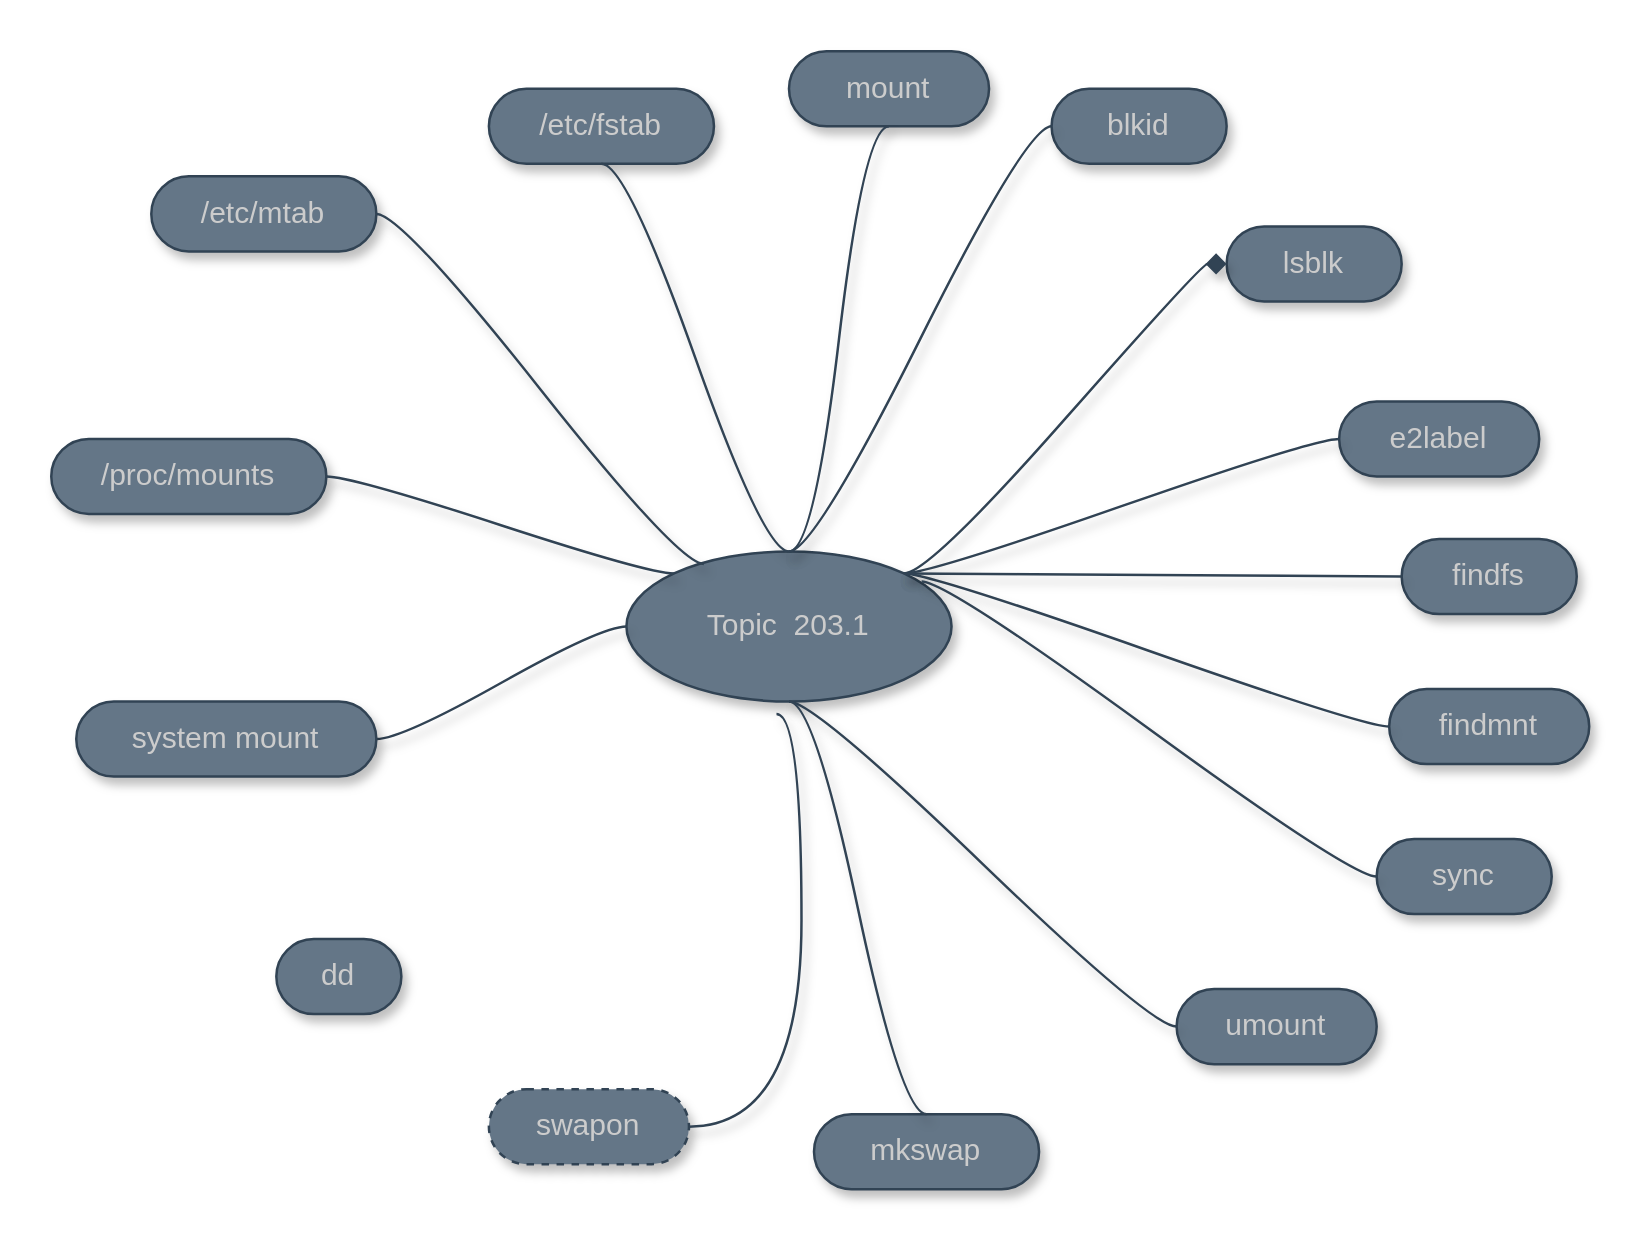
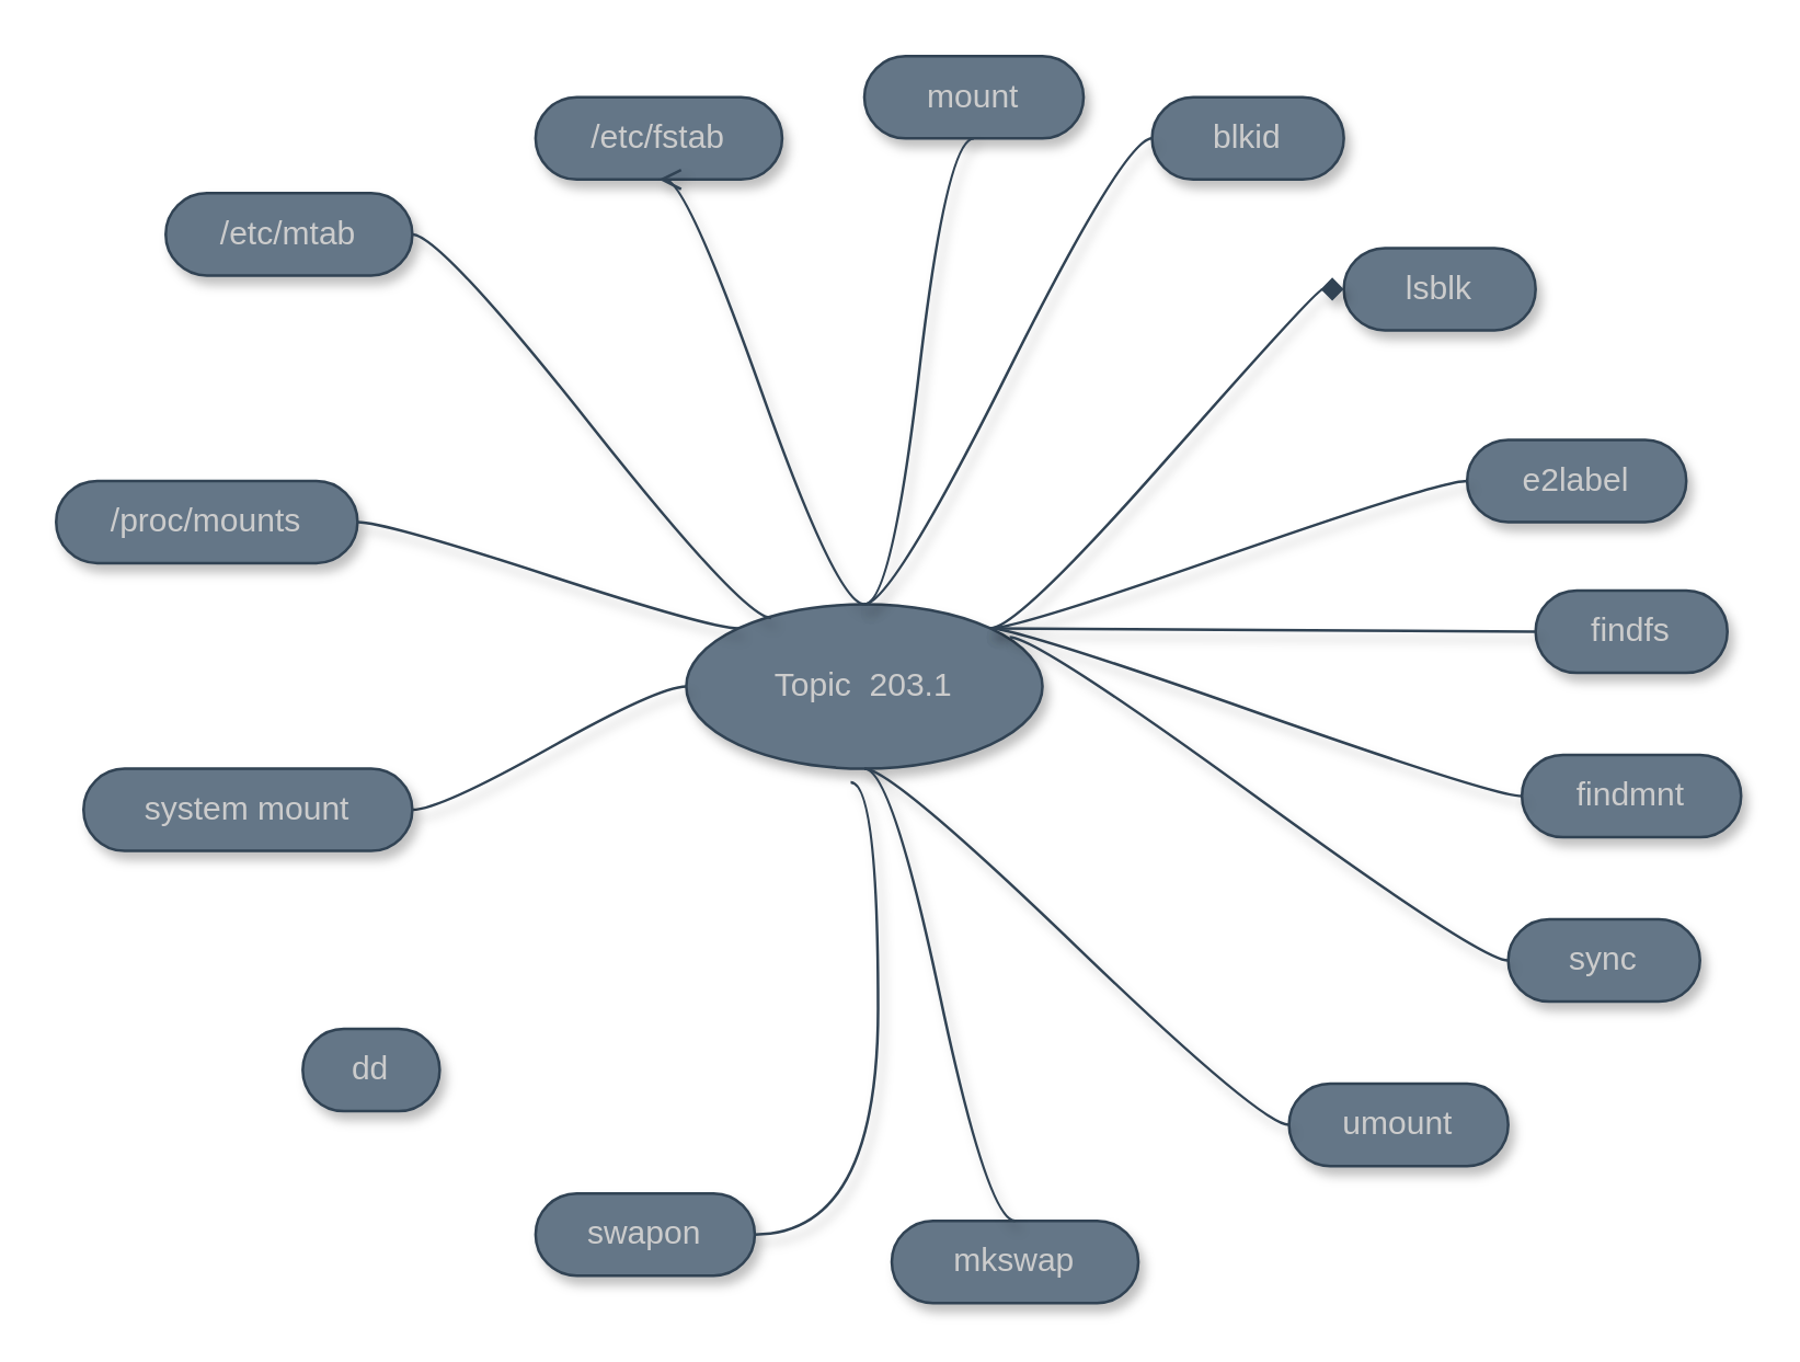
  <mxCell id="0" />
  <mxCell id="1" parent="0" />
  <mxCell id="2" value="Topic&amp;nbsp; 203.1" style="ellipse;whiteSpace=wrap;html=1;align=center;treeFolding=1;treeMoving=1;newEdgeStyle={&quot;edgeStyle&quot;:&quot;entityRelationEdgeStyle&quot;,&quot;startArrow&quot;:&quot;none&quot;,&quot;endArrow&quot;:&quot;none&quot;,&quot;segment&quot;:10,&quot;curved&quot;:1};fillColor=#647687;fontColor=#CCCCCC;strokeColor=#314354;shadow=1;sketch=0;" parent="1" vertex="1"><mxGeometry x="250" y="220" width="130" height="60" as="geometry" /></mxCell>
  <mxCell id="3" value="" style="edgeStyle=entityRelationEdgeStyle;startArrow=none;endArrow=none;segment=10;curved=1;exitX=0;exitY=0.5;exitDx=0;exitDy=0;entryX=1;entryY=0.5;entryDx=0;entryDy=0;fillColor=#647687;strokeColor=#314354;shadow=1;fontColor=#CCCCCC;sketch=0;" parent="1" source="2" target="4" edge="1"><mxGeometry relative="1" as="geometry"><mxPoint x="81.2" y="764.5" as="sourcePoint" /><mxPoint x="-50" y="595" as="targetPoint" /></mxGeometry></mxCell>
  <mxCell id="4" value="system mount" style="whiteSpace=wrap;html=1;rounded=1;arcSize=50;align=center;verticalAlign=middle;strokeWidth=1;autosize=1;spacing=4;treeFolding=1;treeMoving=1;newEdgeStyle={&quot;edgeStyle&quot;:&quot;entityRelationEdgeStyle&quot;,&quot;startArrow&quot;:&quot;none&quot;,&quot;endArrow&quot;:&quot;none&quot;,&quot;segment&quot;:10,&quot;curved&quot;:1};fillColor=#647687;fontColor=#CCCCCC;strokeColor=#314354;shadow=1;sketch=0;" parent="1" vertex="1"><mxGeometry x="30" y="280" width="120" height="30" as="geometry" /></mxCell>
  <mxCell id="5" value="dd" style="whiteSpace=wrap;html=1;rounded=1;arcSize=50;align=center;verticalAlign=middle;strokeWidth=1;autosize=1;spacing=4;treeFolding=1;treeMoving=1;newEdgeStyle={&quot;edgeStyle&quot;:&quot;entityRelationEdgeStyle&quot;,&quot;startArrow&quot;:&quot;none&quot;,&quot;endArrow&quot;:&quot;none&quot;,&quot;segment&quot;:10,&quot;curved&quot;:1};fillColor=#647687;fontColor=#CCCCCC;strokeColor=#314354;shadow=1;sketch=0;" parent="1" vertex="1"><mxGeometry x="110" y="375" width="50" height="30" as="geometry" /></mxCell>
  <mxCell id="6" value="/etc/mtab" style="whiteSpace=wrap;html=1;rounded=1;arcSize=50;align=center;verticalAlign=middle;strokeWidth=1;autosize=1;spacing=4;treeFolding=1;treeMoving=1;newEdgeStyle={&quot;edgeStyle&quot;:&quot;entityRelationEdgeStyle&quot;,&quot;startArrow&quot;:&quot;none&quot;,&quot;endArrow&quot;:&quot;none&quot;,&quot;segment&quot;:10,&quot;curved&quot;:1};fillColor=#647687;fontColor=#CCCCCC;strokeColor=#314354;shadow=1;sketch=0;" parent="1" vertex="1"><mxGeometry x="60" y="70" width="90" height="30" as="geometry" /></mxCell>
  <mxCell id="7" value="" style="edgeStyle=entityRelationEdgeStyle;startArrow=none;endArrow=none;segment=10;curved=1;exitX=0.238;exitY=0.083;exitDx=0;exitDy=0;fillColor=#647687;strokeColor=#314354;shadow=1;fontColor=#CCCCCC;sketch=0;exitPerimeter=0;" parent="1" source="2" target="6" edge="1"><mxGeometry relative="1" as="geometry" /></mxCell>
  <mxCell id="8" value="/proc/mounts" style="whiteSpace=wrap;html=1;rounded=1;arcSize=50;align=center;verticalAlign=middle;strokeWidth=1;autosize=1;spacing=4;treeFolding=1;treeMoving=1;newEdgeStyle={&quot;edgeStyle&quot;:&quot;entityRelationEdgeStyle&quot;,&quot;startArrow&quot;:&quot;none&quot;,&quot;endArrow&quot;:&quot;none&quot;,&quot;segment&quot;:10,&quot;curved&quot;:1};fillColor=#647687;fontColor=#CCCCCC;strokeColor=#314354;shadow=1;sketch=0;" parent="1" vertex="1"><mxGeometry x="20" y="175" width="110" height="30" as="geometry" /></mxCell>
  <mxCell id="9" value="" style="edgeStyle=entityRelationEdgeStyle;startArrow=none;endArrow=none;segment=10;curved=1;exitX=0;exitY=0;exitDx=0;exitDy=0;fillColor=#647687;strokeColor=#314354;shadow=1;fontColor=#CCCCCC;sketch=0;" parent="1" source="2" target="8" edge="1"><mxGeometry relative="1" as="geometry"><mxPoint x="190" y="80" as="sourcePoint" /></mxGeometry></mxCell>
  <mxCell id="10" value="mount" style="whiteSpace=wrap;html=1;rounded=1;arcSize=50;align=center;verticalAlign=middle;strokeWidth=1;autosize=1;spacing=4;treeFolding=1;treeMoving=1;newEdgeStyle={&quot;edgeStyle&quot;:&quot;entityRelationEdgeStyle&quot;,&quot;startArrow&quot;:&quot;none&quot;,&quot;endArrow&quot;:&quot;none&quot;,&quot;segment&quot;:10,&quot;curved&quot;:1};fillColor=#647687;fontColor=#CCCCCC;strokeColor=#314354;shadow=1;sketch=0;" parent="1" vertex="1"><mxGeometry x="315" y="20" width="80" height="30" as="geometry" /></mxCell>
  <mxCell id="11" value="" style="edgeStyle=entityRelationEdgeStyle;startArrow=none;endArrow=none;segment=10;curved=1;exitX=0.5;exitY=0;exitDx=0;exitDy=0;fillColor=#647687;strokeColor=#314354;shadow=1;fontColor=#CCCCCC;sketch=0;entryX=0.5;entryY=1;entryDx=0;entryDy=0;" parent="1" source="2" target="10" edge="1"><mxGeometry relative="1" as="geometry"><mxPoint x="299.02" y="280" as="sourcePoint" /></mxGeometry></mxCell>
  <mxCell id="12" value="/etc/fstab" style="whiteSpace=wrap;html=1;rounded=1;arcSize=50;align=center;verticalAlign=middle;strokeWidth=1;autosize=1;spacing=4;treeFolding=1;treeMoving=1;newEdgeStyle={&quot;edgeStyle&quot;:&quot;entityRelationEdgeStyle&quot;,&quot;startArrow&quot;:&quot;none&quot;,&quot;endArrow&quot;:&quot;none&quot;,&quot;segment&quot;:10,&quot;curved&quot;:1};fillColor=#647687;fontColor=#CCCCCC;strokeColor=#314354;shadow=1;sketch=0;" parent="1" vertex="1"><mxGeometry x="195" y="35" width="90" height="30" as="geometry" /></mxCell>
- <mxCell id="13" value="" style="edgeStyle=entityRelationEdgeStyle;startArrow=none;endArrow=none;segment=10;curved=1;exitX=0.5;exitY=0;exitDx=0;exitDy=0;fillColor=#647687;strokeColor=#314354;shadow=1;fontColor=#CCCCCC;sketch=0;entryX=0.5;entryY=1;entryDx=0;entryDy=0;" parent="1" source="2" target="12" edge="1"><mxGeometry relative="1" as="geometry"><mxPoint x="425" y="200" as="sourcePoint" /></mxGeometry></mxCell>
+ <mxCell id="13" value="" style="edgeStyle=entityRelationEdgeStyle;startArrow=none;endArrow=open;segment=10;curved=1;exitX=0.5;exitY=0;exitDx=0;exitDy=0;fillColor=#647687;strokeColor=#314354;shadow=1;fontColor=#CCCCCC;sketch=0;entryX=0.5;entryY=1;entryDx=0;entryDy=0;" parent="1" source="2" target="12" edge="1"><mxGeometry relative="1" as="geometry"><mxPoint x="425" y="200" as="sourcePoint" /></mxGeometry></mxCell>
  <mxCell id="14" value="blkid" style="whiteSpace=wrap;html=1;rounded=1;arcSize=50;align=center;verticalAlign=middle;strokeWidth=1;autosize=1;spacing=4;treeFolding=1;treeMoving=1;newEdgeStyle={&quot;edgeStyle&quot;:&quot;entityRelationEdgeStyle&quot;,&quot;startArrow&quot;:&quot;none&quot;,&quot;endArrow&quot;:&quot;none&quot;,&quot;segment&quot;:10,&quot;curved&quot;:1};fillColor=#647687;fontColor=#CCCCCC;strokeColor=#314354;shadow=1;sketch=0;" parent="1" vertex="1"><mxGeometry x="420" y="35" width="70" height="30" as="geometry" /></mxCell>
  <mxCell id="15" value="" style="edgeStyle=entityRelationEdgeStyle;startArrow=none;endArrow=none;segment=10;curved=1;exitX=0.5;exitY=0;exitDx=0;exitDy=0;fillColor=#647687;strokeColor=#314354;fontColor=#CCCCCC;shadow=1;sketch=0;" parent="1" source="2" target="14" edge="1"><mxGeometry relative="1" as="geometry"><mxPoint x="470" y="230" as="sourcePoint" /></mxGeometry></mxCell>
  <mxCell id="16" value="lsblk" style="whiteSpace=wrap;html=1;rounded=1;arcSize=50;align=center;verticalAlign=middle;strokeWidth=1;autosize=1;spacing=4;treeFolding=1;treeMoving=1;newEdgeStyle={&quot;edgeStyle&quot;:&quot;entityRelationEdgeStyle&quot;,&quot;startArrow&quot;:&quot;none&quot;,&quot;endArrow&quot;:&quot;none&quot;,&quot;segment&quot;:10,&quot;curved&quot;:1};fillColor=#647687;fontColor=#CCCCCC;strokeColor=#314354;shadow=1;sketch=0;" parent="1" vertex="1"><mxGeometry x="490" y="90" width="70" height="30" as="geometry" /></mxCell>
  <mxCell id="17" value="" style="edgeStyle=entityRelationEdgeStyle;startArrow=none;endArrow=diamond;segment=10;curved=1;exitX=1;exitY=0;exitDx=0;exitDy=0;fillColor=#647687;strokeColor=#314354;shadow=1;fontColor=#CCCCCC;sketch=0;" parent="1" source="2" target="16" edge="1"><mxGeometry relative="1" as="geometry"><mxPoint x="460" y="260" as="sourcePoint" /></mxGeometry></mxCell>
  <mxCell id="18" value="e2label" style="whiteSpace=wrap;html=1;rounded=1;arcSize=50;align=center;verticalAlign=middle;strokeWidth=1;autosize=1;spacing=4;treeFolding=1;treeMoving=1;newEdgeStyle={&quot;edgeStyle&quot;:&quot;entityRelationEdgeStyle&quot;,&quot;startArrow&quot;:&quot;none&quot;,&quot;endArrow&quot;:&quot;none&quot;,&quot;segment&quot;:10,&quot;curved&quot;:1};fillColor=#647687;fontColor=#CCCCCC;strokeColor=#314354;shadow=1;sketch=0;" parent="1" vertex="1"><mxGeometry x="535" y="160" width="80" height="30" as="geometry" /></mxCell>
  <mxCell id="19" value="" style="edgeStyle=entityRelationEdgeStyle;startArrow=none;endArrow=none;segment=10;curved=1;exitX=1;exitY=0;exitDx=0;exitDy=0;fillColor=#647687;strokeColor=#314354;shadow=1;fontColor=#CCCCCC;sketch=0;" parent="1" source="2" target="18" edge="1"><mxGeometry relative="1" as="geometry"><mxPoint x="370.962" y="238.787" as="sourcePoint" /></mxGeometry></mxCell>
  <mxCell id="20" value="umount" style="whiteSpace=wrap;html=1;rounded=1;arcSize=50;align=center;verticalAlign=middle;strokeWidth=1;autosize=1;spacing=4;treeFolding=1;treeMoving=1;newEdgeStyle={&quot;edgeStyle&quot;:&quot;entityRelationEdgeStyle&quot;,&quot;startArrow&quot;:&quot;none&quot;,&quot;endArrow&quot;:&quot;none&quot;,&quot;segment&quot;:10,&quot;curved&quot;:1};fillColor=#647687;fontColor=#CCCCCC;strokeColor=#314354;shadow=1;sketch=0;" parent="1" vertex="1"><mxGeometry x="470" y="395" width="80" height="30" as="geometry" /></mxCell>
  <mxCell id="21" value="" style="edgeStyle=entityRelationEdgeStyle;startArrow=none;endArrow=none;segment=10;curved=1;exitX=0.5;exitY=1;exitDx=0;exitDy=0;fillColor=#647687;strokeColor=#314354;shadow=1;fontColor=#CCCCCC;sketch=0;" parent="1" source="2" target="20" edge="1"><mxGeometry relative="1" as="geometry"><mxPoint x="370.962" y="238.787" as="sourcePoint" /></mxGeometry></mxCell>
  <mxCell id="22" value="findmnt" style="whiteSpace=wrap;html=1;rounded=1;arcSize=50;align=center;verticalAlign=middle;strokeWidth=1;autosize=1;spacing=4;treeFolding=1;treeMoving=1;newEdgeStyle={&quot;edgeStyle&quot;:&quot;entityRelationEdgeStyle&quot;,&quot;startArrow&quot;:&quot;none&quot;,&quot;endArrow&quot;:&quot;none&quot;,&quot;segment&quot;:10,&quot;curved&quot;:1};fillColor=#647687;fontColor=#CCCCCC;strokeColor=#314354;shadow=1;sketch=0;" parent="1" vertex="1"><mxGeometry x="555" y="275" width="80" height="30" as="geometry" /></mxCell>
  <mxCell id="23" value="" style="edgeStyle=entityRelationEdgeStyle;startArrow=none;endArrow=none;segment=10;curved=1;exitX=1;exitY=0;exitDx=0;exitDy=0;fillColor=#647687;strokeColor=#314354;shadow=1;fontColor=#CCCCCC;sketch=0;" parent="1" source="2" target="22" edge="1"><mxGeometry relative="1" as="geometry"><mxPoint x="360.002" y="363.787" as="sourcePoint" /></mxGeometry></mxCell>
  <mxCell id="24" value="findfs" style="whiteSpace=wrap;html=1;rounded=1;arcSize=50;align=center;verticalAlign=middle;strokeWidth=1;autosize=1;spacing=4;treeFolding=1;treeMoving=1;newEdgeStyle={&quot;edgeStyle&quot;:&quot;entityRelationEdgeStyle&quot;,&quot;startArrow&quot;:&quot;none&quot;,&quot;endArrow&quot;:&quot;none&quot;,&quot;segment&quot;:10,&quot;curved&quot;:1};fillColor=#647687;fontColor=#CCCCCC;strokeColor=#314354;shadow=1;sketch=0;" parent="1" vertex="1"><mxGeometry x="560" y="215" width="70" height="30" as="geometry" /></mxCell>
  <mxCell id="25" value="" style="edgeStyle=entityRelationEdgeStyle;startArrow=none;endArrow=none;segment=10;curved=1;exitX=1;exitY=0;exitDx=0;exitDy=0;fillColor=#647687;strokeColor=#314354;shadow=1;fontColor=#CCCCCC;sketch=0;" parent="1" source="2" target="24" edge="1"><mxGeometry relative="1" as="geometry"><mxPoint x="380.962" y="248.787" as="sourcePoint" /></mxGeometry></mxCell>
  <mxCell id="26" value="sync" style="whiteSpace=wrap;html=1;rounded=1;arcSize=50;align=center;verticalAlign=middle;strokeWidth=1;autosize=1;spacing=4;treeFolding=1;treeMoving=1;newEdgeStyle={&quot;edgeStyle&quot;:&quot;entityRelationEdgeStyle&quot;,&quot;startArrow&quot;:&quot;none&quot;,&quot;endArrow&quot;:&quot;none&quot;,&quot;segment&quot;:10,&quot;curved&quot;:1};fillColor=#647687;fontColor=#CCCCCC;strokeColor=#314354;shadow=1;sketch=0;" parent="1" vertex="1"><mxGeometry x="550" y="335" width="70" height="30" as="geometry" /></mxCell>
  <mxCell id="27" value="" style="edgeStyle=entityRelationEdgeStyle;startArrow=none;endArrow=none;segment=10;curved=1;exitX=0.908;exitY=0.2;exitDx=0;exitDy=0;exitPerimeter=0;fillColor=#647687;strokeColor=#314354;shadow=1;fontColor=#CCCCCC;sketch=0;" parent="1" source="2" target="26" edge="1"><mxGeometry relative="1" as="geometry"><mxPoint x="370.962" y="238.787" as="sourcePoint" /></mxGeometry></mxCell>
  <mxCell id="28" value="mkswap" style="whiteSpace=wrap;html=1;rounded=1;arcSize=50;align=center;verticalAlign=middle;strokeWidth=1;autosize=1;spacing=4;treeFolding=1;treeMoving=1;newEdgeStyle={&quot;edgeStyle&quot;:&quot;entityRelationEdgeStyle&quot;,&quot;startArrow&quot;:&quot;none&quot;,&quot;endArrow&quot;:&quot;none&quot;,&quot;segment&quot;:10,&quot;curved&quot;:1};fillColor=#647687;fontColor=#CCCCCC;strokeColor=#314354;shadow=1;sketch=0;" parent="1" vertex="1"><mxGeometry x="325" y="445" width="90" height="30" as="geometry" /></mxCell>
  <mxCell id="29" value="" style="edgeStyle=entityRelationEdgeStyle;startArrow=none;endArrow=none;segment=10;curved=1;exitX=0.5;exitY=1;exitDx=0;exitDy=0;fillColor=#647687;strokeColor=#314354;shadow=1;fontColor=#CCCCCC;sketch=0;entryX=0.5;entryY=0;entryDx=0;entryDy=0;" parent="1" source="2" target="28" edge="1"><mxGeometry relative="1" as="geometry"><mxPoint x="320.002" y="424.997" as="sourcePoint" /></mxGeometry></mxCell>
- <mxCell id="30" value="swapon" style="whiteSpace=wrap;html=1;rounded=1;arcSize=50;align=center;verticalAlign=middle;strokeWidth=1;autosize=1;spacing=4;treeFolding=1;treeMoving=1;newEdgeStyle={&quot;edgeStyle&quot;:&quot;entityRelationEdgeStyle&quot;,&quot;startArrow&quot;:&quot;none&quot;,&quot;endArrow&quot;:&quot;none&quot;,&quot;segment&quot;:10,&quot;curved&quot;:1};fillColor=#647687;fontColor=#CCCCCC;strokeColor=#314354;shadow=1;sketch=0;dashed=1;" parent="1" vertex="1"><mxGeometry x="195" y="435" width="80" height="30" as="geometry" /></mxCell>
+ <mxCell id="30" value="swapon" style="whiteSpace=wrap;html=1;rounded=1;arcSize=50;align=center;verticalAlign=middle;strokeWidth=1;autosize=1;spacing=4;treeFolding=1;treeMoving=1;newEdgeStyle={&quot;edgeStyle&quot;:&quot;entityRelationEdgeStyle&quot;,&quot;startArrow&quot;:&quot;none&quot;,&quot;endArrow&quot;:&quot;none&quot;,&quot;segment&quot;:10,&quot;curved&quot;:1};fillColor=#647687;fontColor=#CCCCCC;strokeColor=#314354;shadow=1;sketch=0;" parent="1" vertex="1"><mxGeometry x="195" y="435" width="80" height="30" as="geometry" /></mxCell>
  <mxCell id="31" value="" style="edgeStyle=entityRelationEdgeStyle;startArrow=none;endArrow=none;segment=10;curved=1;fillColor=#647687;strokeColor=#314354;shadow=1;fontColor=#CCCCCC;sketch=0;" parent="1" target="30" edge="1"><mxGeometry relative="1" as="geometry"><mxPoint x="310" y="285" as="sourcePoint" /></mxGeometry></mxCell>
